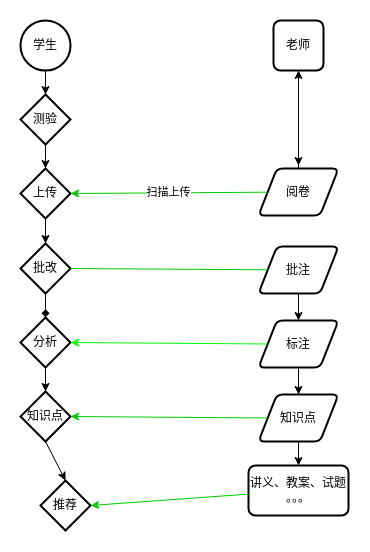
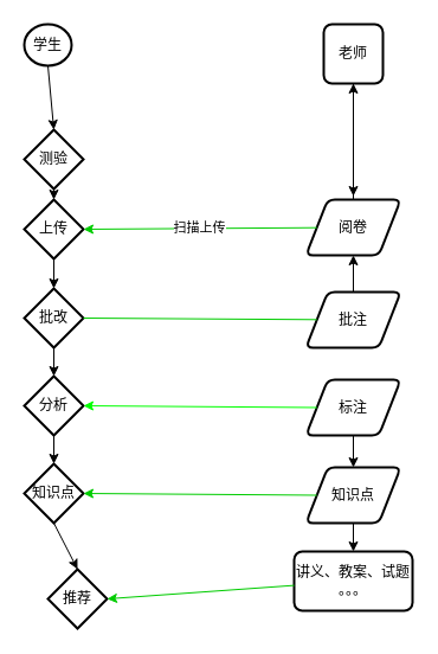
  <mxCell id="0" />
  <mxCell id="1" parent="0" />
- <mxCell id="2" value="学生" style="strokeWidth=2;html=1;shape=mxgraph.flowchart.start_2;whiteSpace=wrap;flipV=0;" vertex="1" parent="1"><mxGeometry x="20" y="20" width="50" height="50" as="geometry" /></mxCell>
- <mxCell id="3" value="测验" style="strokeWidth=2;html=1;shape=mxgraph.flowchart.decision;whiteSpace=wrap;aspect=fixed;flipV=0;" vertex="1" parent="1"><mxGeometry x="20" y="94" width="50" height="50" as="geometry" /></mxCell>
+ <mxCell id="2" value="学生" style="strokeWidth=2;html=1;shape=mxgraph.flowchart.start_2;whiteSpace=wrap;flipV=0;" vertex="1" parent="1"><mxGeometry x="20" y="20" width="40" height="35" as="geometry" /></mxCell>
+ <mxCell id="3" value="测验" style="strokeWidth=2;html=1;shape=mxgraph.flowchart.decision;whiteSpace=wrap;aspect=fixed;flipV=0;" vertex="1" parent="1"><mxGeometry x="20" y="109" width="50" height="50" as="geometry" /></mxCell>
  <mxCell id="4" value="上传" style="strokeWidth=2;html=1;shape=mxgraph.flowchart.decision;whiteSpace=wrap;aspect=fixed;flipV=0;" vertex="1" parent="1"><mxGeometry x="20" y="168" width="50" height="50" as="geometry" /></mxCell>
  <mxCell id="5" value="批改" style="strokeWidth=2;html=1;shape=mxgraph.flowchart.decision;whiteSpace=wrap;aspect=fixed;flipV=0;" vertex="1" parent="1"><mxGeometry x="20" y="243" width="50" height="50" as="geometry" /></mxCell>
  <mxCell id="6" value="分析" style="strokeWidth=2;html=1;shape=mxgraph.flowchart.decision;whiteSpace=wrap;aspect=fixed;flipV=0;" vertex="1" parent="1"><mxGeometry x="20" y="317" width="50" height="50" as="geometry" /></mxCell>
  <mxCell id="7" value="知识点" style="strokeWidth=2;html=1;shape=mxgraph.flowchart.decision;whiteSpace=wrap;aspect=fixed;flipV=0;" vertex="1" parent="1"><mxGeometry x="20" y="391" width="50" height="50" as="geometry" /></mxCell>
  <mxCell id="8" value="推荐" style="strokeWidth=2;html=1;shape=mxgraph.flowchart.decision;whiteSpace=wrap;aspect=fixed;flipV=0;" vertex="1" parent="1"><mxGeometry x="40" y="480" width="50" height="50" as="geometry" /></mxCell>
  <mxCell id="9" style="edgeStyle=none;rounded=0;orthogonalLoop=1;jettySize=auto;html=1;exitX=0.5;exitY=1;exitDx=0;exitDy=0;exitPerimeter=0;entryX=0.5;entryY=0;entryDx=0;entryDy=0;entryPerimeter=0;" edge="1" parent="1" source="2" target="3"><mxGeometry relative="1" as="geometry" /></mxCell>
  <mxCell id="10" style="edgeStyle=none;rounded=0;orthogonalLoop=1;jettySize=auto;html=1;exitX=0.5;exitY=1;exitDx=0;exitDy=0;exitPerimeter=0;entryX=0.5;entryY=0;entryDx=0;entryDy=0;entryPerimeter=0;" edge="1" parent="1" source="3" target="4"><mxGeometry relative="1" as="geometry" /></mxCell>
  <mxCell id="11" style="edgeStyle=none;rounded=0;orthogonalLoop=1;jettySize=auto;html=1;exitX=0.5;exitY=1;exitDx=0;exitDy=0;exitPerimeter=0;entryX=0.5;entryY=0;entryDx=0;entryDy=0;entryPerimeter=0;" edge="1" parent="1" source="4" target="5"><mxGeometry relative="1" as="geometry" /></mxCell>
  <mxCell id="12" style="edgeStyle=none;rounded=0;orthogonalLoop=1;jettySize=auto;html=1;exitX=0.5;exitY=1;exitDx=0;exitDy=0;exitPerimeter=0;entryX=0.5;entryY=0;entryDx=0;entryDy=0;entryPerimeter=0;" edge="1" parent="1" source="6" target="7"><mxGeometry relative="1" as="geometry" /></mxCell>
  <mxCell id="13" style="edgeStyle=none;rounded=0;orthogonalLoop=1;jettySize=auto;html=1;exitX=0.5;exitY=1;exitDx=0;exitDy=0;exitPerimeter=0;entryX=0.5;entryY=0;entryDx=0;entryDy=0;entryPerimeter=0;" edge="1" parent="1" source="7" target="8"><mxGeometry relative="1" as="geometry" /></mxCell>
- <mxCell id="14" style="edgeStyle=none;rounded=0;orthogonalLoop=1;jettySize=auto;html=1;exitX=0.5;exitY=1;exitDx=0;exitDy=0;exitPerimeter=0;entryX=0.5;entryY=0;entryDx=0;entryDy=0;entryPerimeter=0;endArrow=diamond;" edge="1" parent="1" source="5" target="6"><mxGeometry relative="1" as="geometry" /></mxCell>
+ <mxCell id="14" style="edgeStyle=none;rounded=0;orthogonalLoop=1;jettySize=auto;html=1;exitX=0.5;exitY=1;exitDx=0;exitDy=0;exitPerimeter=0;entryX=0.5;entryY=0;entryDx=0;entryDy=0;entryPerimeter=0;" edge="1" parent="1" source="5" target="6"><mxGeometry relative="1" as="geometry" /></mxCell>
  <mxCell id="15" style="edgeStyle=none;rounded=0;orthogonalLoop=1;jettySize=auto;html=1;exitX=0.5;exitY=1;exitDx=0;exitDy=0;" edge="1" parent="1" source="16"><mxGeometry relative="1" as="geometry"><mxPoint x="298" y="165" as="targetPoint" /></mxGeometry></mxCell>
  <mxCell id="16" value="老师" style="rounded=1;whiteSpace=wrap;html=1;absoluteArcSize=1;arcSize=14;strokeWidth=2;aspect=fixed;" vertex="1" parent="1"><mxGeometry x="273" y="20" width="50" height="50" as="geometry" /></mxCell>
- <mxCell id="17" style="edgeStyle=none;rounded=0;orthogonalLoop=1;jettySize=auto;html=1;exitX=0.5;exitY=1;exitDx=0;exitDy=0;entryX=0.5;entryY=0;entryDx=0;entryDy=0;" edge="1" parent="1" source="18" target="21"><mxGeometry relative="1" as="geometry" /></mxCell>
+ <mxCell id="17" style="edgeStyle=none;rounded=0;orthogonalLoop=1;jettySize=auto;html=1;exitX=0.5;exitY=1;exitDx=0;exitDy=0;" edge="1" parent="1" source="18" target="29"><mxGeometry relative="1" as="geometry" /></mxCell>
  <mxCell id="18" value="批注" style="shape=parallelogram;html=1;strokeWidth=2;perimeter=parallelogramPerimeter;whiteSpace=wrap;rounded=1;arcSize=12;size=0.23;" vertex="1" parent="1"><mxGeometry x="258" y="246" width="80" height="47" as="geometry" /></mxCell>
  <mxCell id="19" style="edgeStyle=none;rounded=0;orthogonalLoop=1;jettySize=auto;html=1;entryX=1;entryY=0.5;entryDx=0;entryDy=0;entryPerimeter=0;strokeColor=#00CC00;endArrow=none;" edge="1" parent="1" source="18" target="5"><mxGeometry relative="1" as="geometry" /></mxCell>
  <mxCell id="20" style="edgeStyle=none;rounded=0;orthogonalLoop=1;jettySize=auto;html=1;exitX=0.5;exitY=1;exitDx=0;exitDy=0;entryX=0.5;entryY=0;entryDx=0;entryDy=0;" edge="1" parent="1" source="21" target="23"><mxGeometry relative="1" as="geometry" /></mxCell>
  <mxCell id="21" value="标注" style="shape=parallelogram;html=1;strokeWidth=2;perimeter=parallelogramPerimeter;whiteSpace=wrap;rounded=1;arcSize=12;size=0.23;" vertex="1" parent="1"><mxGeometry x="258" y="320" width="80" height="47" as="geometry" /></mxCell>
  <mxCell id="22" style="edgeStyle=none;rounded=0;orthogonalLoop=1;jettySize=auto;html=1;exitX=0.5;exitY=1;exitDx=0;exitDy=0;entryX=0.5;entryY=0;entryDx=0;entryDy=0;" edge="1" parent="1" source="23" target="26"><mxGeometry relative="1" as="geometry" /></mxCell>
  <mxCell id="23" value="知识点" style="shape=parallelogram;html=1;strokeWidth=2;perimeter=parallelogramPerimeter;whiteSpace=wrap;rounded=1;arcSize=12;size=0.23;" vertex="1" parent="1"><mxGeometry x="258" y="394" width="80" height="47" as="geometry" /></mxCell>
  <mxCell id="24" style="edgeStyle=none;rounded=0;orthogonalLoop=1;jettySize=auto;html=1;exitX=0;exitY=0.5;exitDx=0;exitDy=0;entryX=1;entryY=0.5;entryDx=0;entryDy=0;entryPerimeter=0;strokeColor=#00FF00;" edge="1" parent="1" source="21" target="6"><mxGeometry relative="1" as="geometry" /></mxCell>
  <mxCell id="25" style="edgeStyle=none;rounded=0;orthogonalLoop=1;jettySize=auto;html=1;exitX=0;exitY=0.5;exitDx=0;exitDy=0;entryX=1;entryY=0.5;entryDx=0;entryDy=0;entryPerimeter=0;strokeColor=#00CC00;" edge="1" parent="1" source="23" target="7"><mxGeometry relative="1" as="geometry" /></mxCell>
  <mxCell id="26" value="讲义、教案、试题&lt;div&gt;。。。&lt;/div&gt;" style="rounded=1;whiteSpace=wrap;html=1;absoluteArcSize=1;arcSize=14;strokeWidth=2;" vertex="1" parent="1"><mxGeometry x="248" y="465" width="100" height="50" as="geometry" /></mxCell>
  <mxCell id="27" style="edgeStyle=none;rounded=0;orthogonalLoop=1;jettySize=auto;html=1;entryX=1;entryY=0.5;entryDx=0;entryDy=0;entryPerimeter=0;strokeColor=#00CC00;" edge="1" parent="1" source="26" target="8"><mxGeometry relative="1" as="geometry" /></mxCell>
  <mxCell id="28" value="" style="edgeStyle=none;rounded=0;orthogonalLoop=1;jettySize=auto;html=1;exitX=0.5;exitY=0;exitDx=0;exitDy=0;" edge="1" parent="1" source="29" target="16"><mxGeometry relative="1" as="geometry"><mxPoint x="298" y="165" as="sourcePoint" /></mxGeometry></mxCell>
  <mxCell id="29" value="阅卷" style="shape=parallelogram;html=1;strokeWidth=2;perimeter=parallelogramPerimeter;whiteSpace=wrap;rounded=1;arcSize=12;size=0.23;" vertex="1" parent="1"><mxGeometry x="258" y="168" width="80" height="47" as="geometry" /></mxCell>
  <mxCell id="30" value="扫描上传" style="edgeStyle=none;rounded=0;orthogonalLoop=1;jettySize=auto;html=1;entryX=1;entryY=0.5;entryDx=0;entryDy=0;entryPerimeter=0;strokeColor=#00CC00;" edge="1" parent="1" source="29" target="4"><mxGeometry relative="1" as="geometry" /></mxCell>
